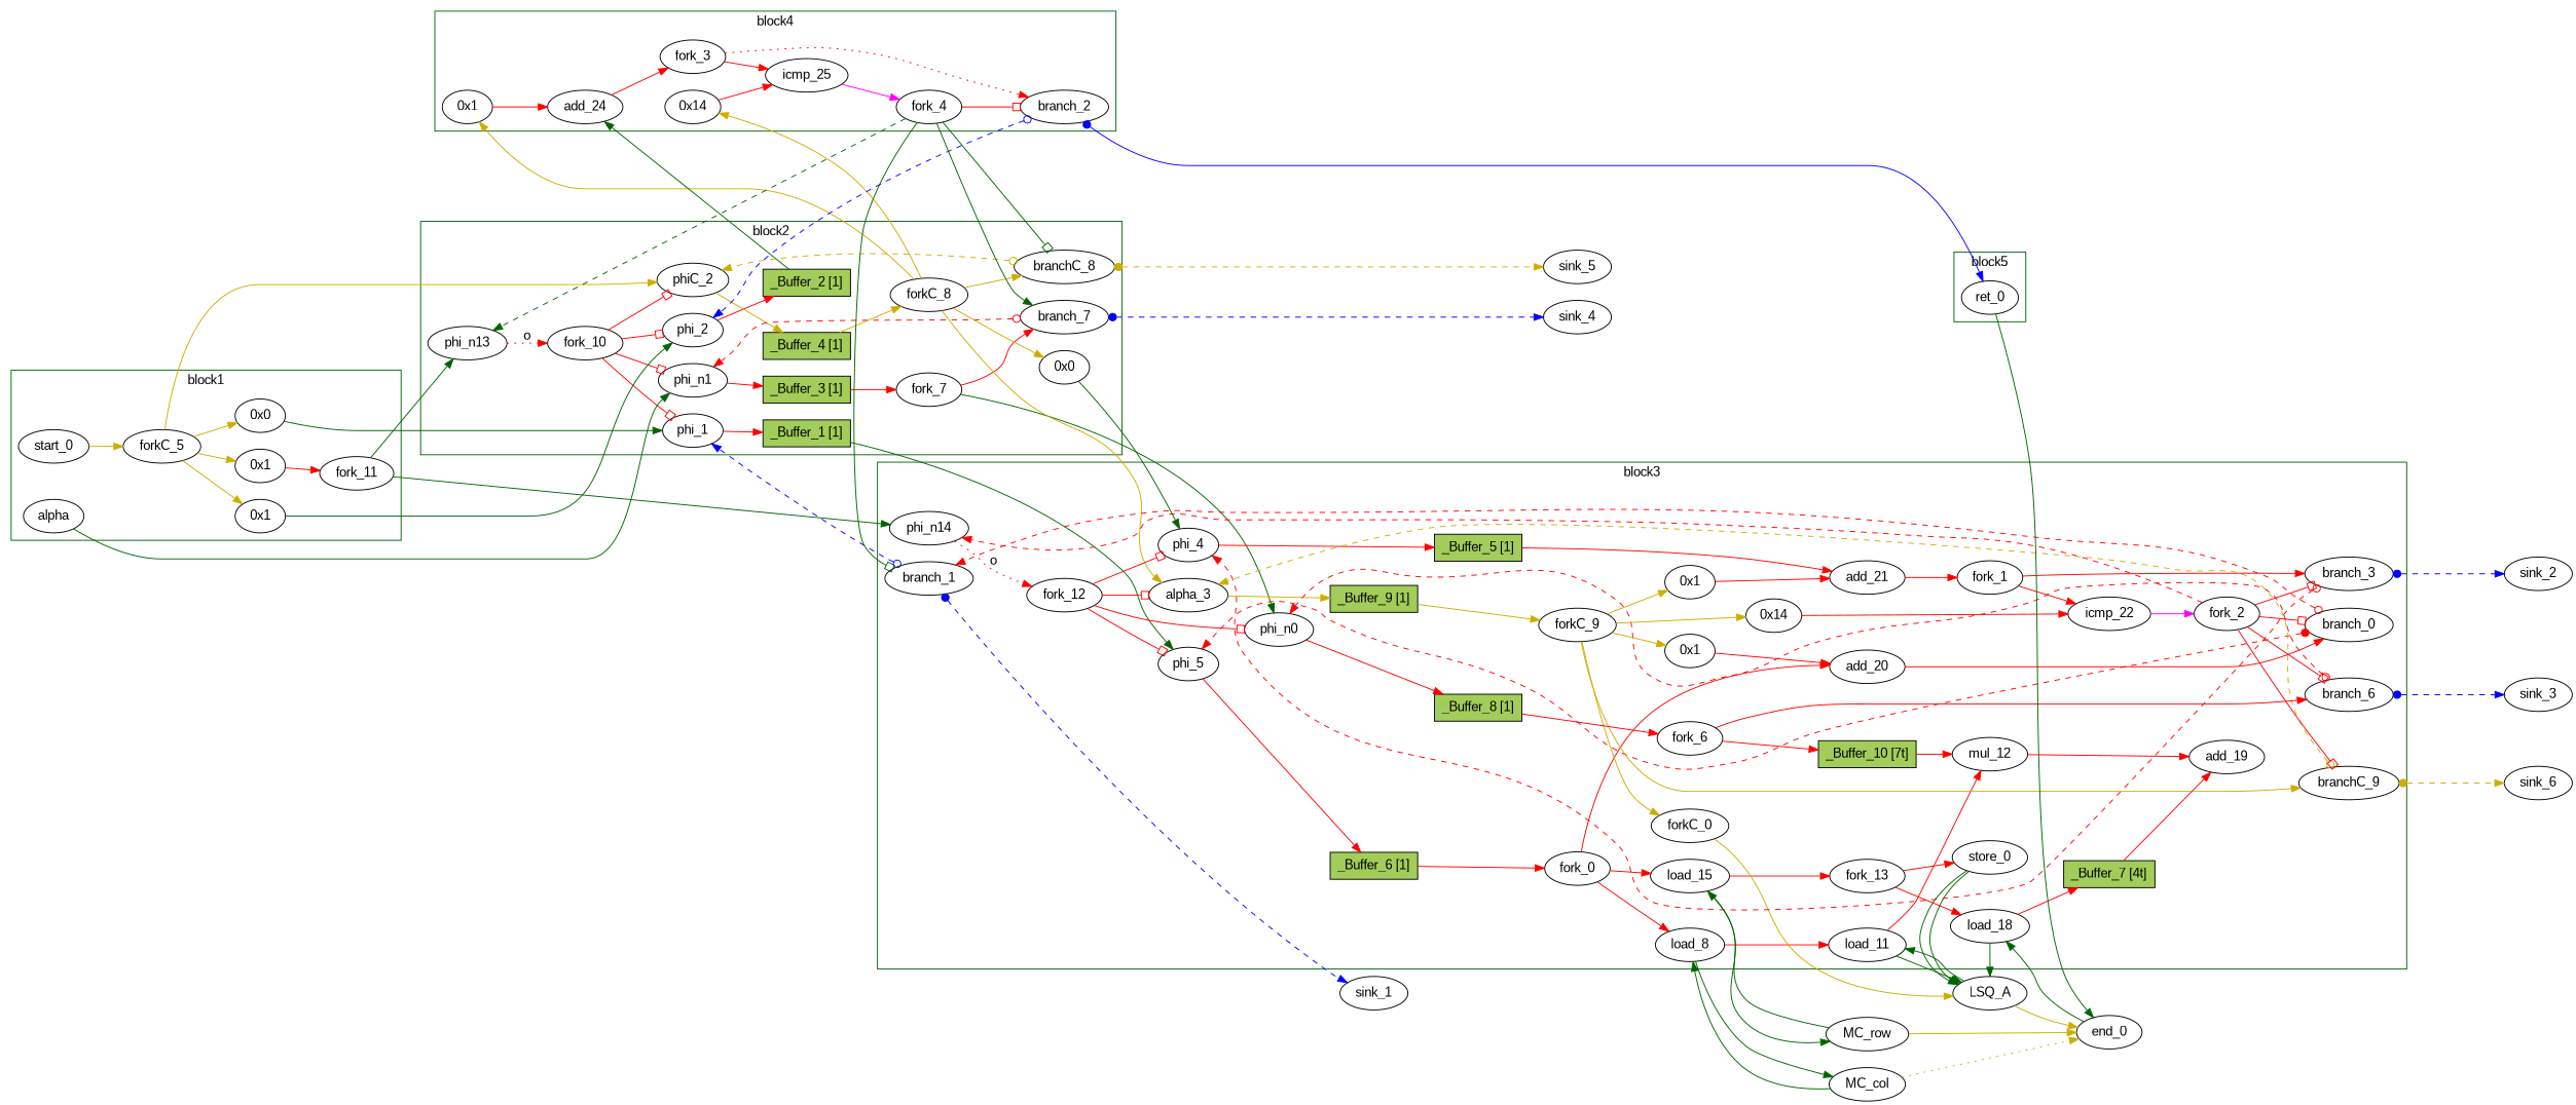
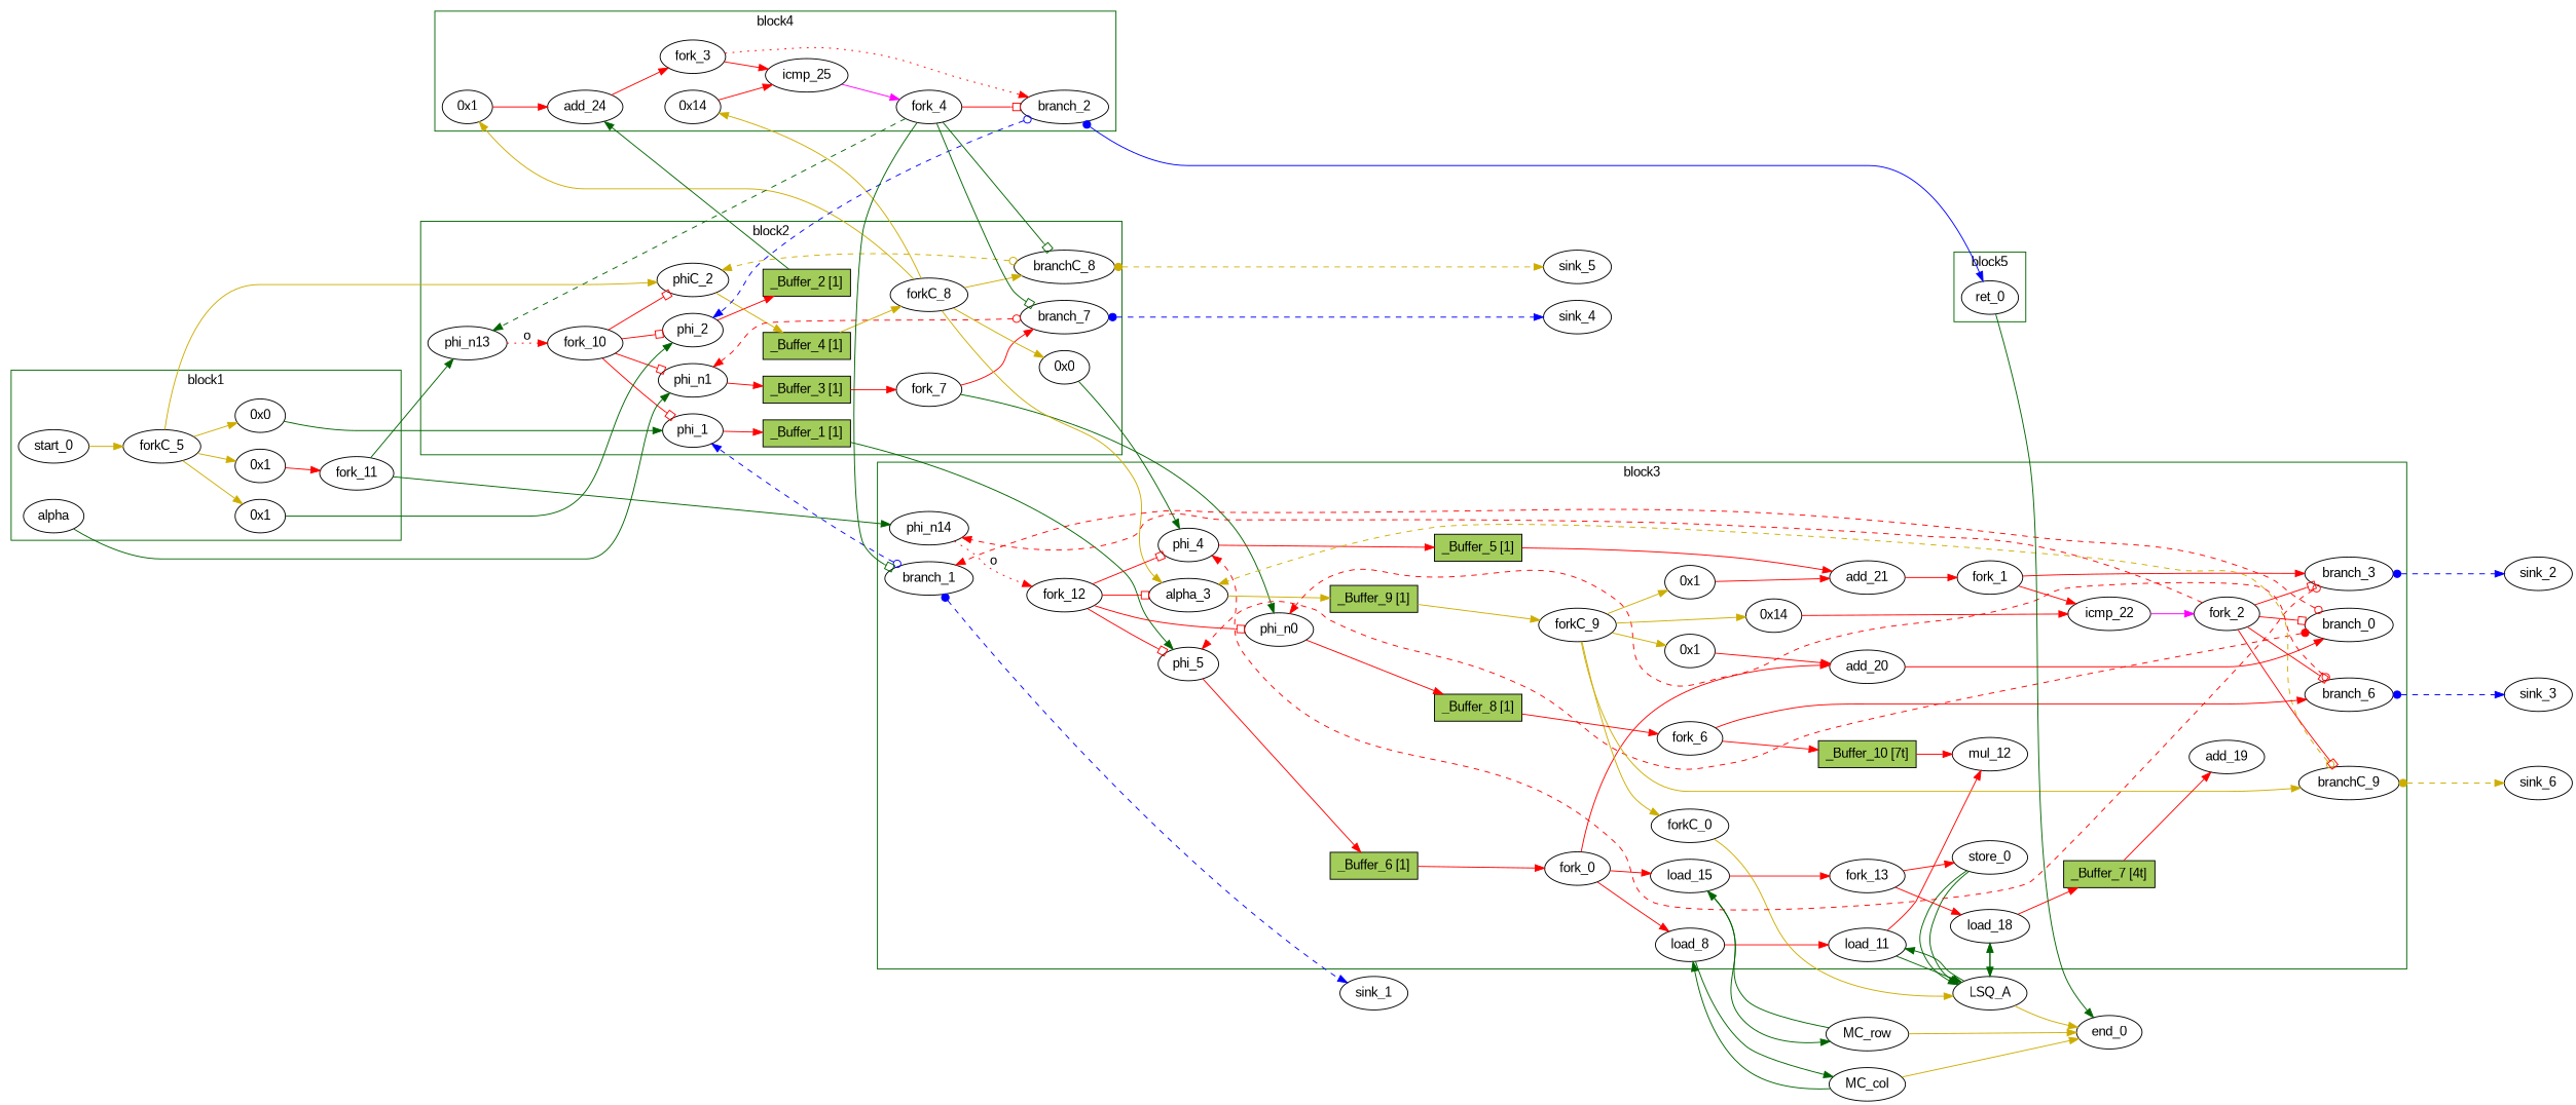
  digraph {
    fontname="Liberation Sans"
    rankdir=LR
    node [bbID=3 fontname="Liberation Sans" in="in1:32" out="out1:32" shape=oval type=Fork]
    edge [arrowhead=normal color=red fontname="Liberation Sans" from=out1 to=in1]
    phi_1 [bbID=2 delay=0.366 in="in1?:1 in2:32 in3:32" type=Mux]
    phi_2 [bbID=2 delay=0.366 in="in1?:1 in2:32 in3:32" type=Mux]
    n3 [bbID=2 label="0x0" type=Constant value="0x0"]
    phi_n1 [bbID=2 delay=0.366 in="in1?:1 in2:32 in3:32" type=Mux]
    phiC_2 [bbID=2 delay=0.166 in="in1?:1 in2:0 in3:0" out="out1:0" type=Mux]
    phi_n13 [bbID=2 delay=0.366 in="in1:32 in2:32*i" type=Merge]
    branch_7 [bbID=2 in="in1:32 in2?:1*i" out="out1+:32 out2-:32" type=Branch]
    branchC_8 [bbID=2 in="in1:0 in2?:1*i" out="out1+:0 out2-:0" type=Branch]
    fork_7 [bbID=2 out="out1:32 out2:32"]
    forkC_8 [bbID=2 in="in1:0" out="out1:0 out2:0 out3:0 out4:0 out5:0"]
    fork_10 [bbID=2 out="out1:32 out2:32 out3:32 out4:32"]
    n12 [bbID=2 fillcolor=darkolivegreen3 height=0.4 label="_Buffer_1 [1]" shape=box slots=1 style=filled transparent=false type=Buffer]
    n13 [bbID=2 fillcolor=darkolivegreen3 height=0.4 label="_Buffer_2 [1]" shape=box slots=1 style=filled transparent=false type=Buffer]
    n14 [bbID=2 fillcolor=darkolivegreen3 height=0.4 label="_Buffer_3 [1]" shape=box slots=1 style=filled transparent=false type=Buffer]
    n15 [bbID=2 fillcolor=darkolivegreen3 height=0.4 in="in1:0" label="_Buffer_4 [1]" out="out1:0" shape=box slots=1 style=filled transparent=false type=Buffer]
    alpha [bbID=1 type=Entry]
    n17 [bbID=1 label="0x0" type=Constant value="0x0"]
    n18 [bbID=1 label="0x1" type=Constant value="0x1"]
    start_0 [bbID=1 in="in1:0" out="out1:0" type=Entry]
    n20 [bbID=1 label="0x1" type=Constant value="0x1"]
    forkC_5 [bbID=1 in="in1:0" out="out1:0 out2:0 out3:0 out4:0"]
    fork_11 [bbID=1 out="out1:32 out2:32"]
    phi_4 [delay=0.366 in="in1?:1 in2:32 in3:32" type=Mux]
    phi_5 [delay=0.366 in="in1?:1 in2:32 in3:32" type=Mux]
    load_8 [in="in1:32 in2:32" latency=2 offset=0 op=mc_load_op out="out1:32 out2:32" portID=0 retimingDiff=2 type=Operator]
    load_11 [in="in1:32 in2:32" latency=5 offset=0 op=lsq_load_op out="out1:32 out2:32" portID=0 retimingDiff=5 type=Operator]
    mul_12 [in="in1:32 in2:32" latency=4 op=mul_op retimingDiff=4 type=Operator]
    load_15 [in="in1:32 in2:32" latency=2 offset=0 op=mc_load_op out="out1:32 out2:32" portID=0 retimingDiff=2 type=Operator]
    load_18 [in="in1:32 in2:32" latency=5 offset=0 op=lsq_load_op out="out1:32 out2:32" portID=1 retimingDiff=5 type=Operator]
    add_19 [delay=1.693 in="in1:32 in2:32" op=add_op retimingDiff=12 type=Operator]
    store_0 [in="in1:32 in2:32" offset=2 op=lsq_store_op out="out1:32 out2:32" portID=0 type=Operator]
    n32 [label="0x1" retimingDiff=1 type=Constant value="0x1"]
    add_20 [delay=1.693 in="in1:32 in2:32" op=add_op retimingDiff=1 type=Operator]
    n34 [label="0x1" retimingDiff=1 type=Constant value="0x1"]
    add_21 [delay=1.693 in="in1:32 in2:32" op=add_op retimingDiff=1 type=Operator]
    n36 [label="0x14" retimingDiff=1 type=Constant value="0x14"]
    icmp_22 [delay=1.53 in="in1:32 in2:32" op=icmp_ult_op out="out1:1" retimingDiff=1 type=Operator]
    forkC_0 [in="in1:0" out="out1:0" retimingDiff=1]
    phi_n0 [delay=0.366 in="in1?:1 in2:32 in3:32" type=Mux]
    n40 [delay=0.166 in="in1?:1 in2:0 in3:0" label=alpha_3 out="out1:0" type=Mux]
    branch_0 [in="in1:32 in2?:1" out="out1+:32 out2-:32" retimingDiff=1 type=Branch]
    branch_1 [in="in1:32 in2?:1*i" out="out1+:32 out2-:32" type=Branch]
    branch_3 [in="in1:32 in2?:1*i" out="out1+:32 out2-:32" retimingDiff=1 type=Branch]
    phi_n14 [delay=0.366 in="in1:32 in2:32*i" type=Merge]
    branch_6 [in="in1:32 in2?:1*i" out="out1+:32 out2-:32" retimingDiff=1 type=Branch]
    branchC_9 [in="in1:0 in2?:1*i" out="out1+:0 out2-:0" retimingDiff=1 type=Branch]
    fork_0 [out="out1:32 out2:32 out3:32" retimingDiff=1]
    fork_1 [out="out1:32 out2:32" retimingDiff=1]
    fork_2 [out="out1:32 out2:32 out3:32 out4:32 out5:32" retimingDiff=1]
    fork_6 [out="out1:32 out2:32" retimingDiff=1]
    forkC_9 [in="in1:0" out="out1:0 out2:0 out3:0 out4:0 out5:0" retimingDiff=1]
    fork_12 [out="out1:32 out2:32 out3:32 out4:32"]
    fork_13 [out="out1:32 out2:32" retimingDiff=3]
    n54 [fillcolor=darkolivegreen3 height=0.4 label="_Buffer_5 [1]" shape=box slots=1 style=filled transparent=false type=Buffer]
    n55 [fillcolor=darkolivegreen3 height=0.4 label="_Buffer_6 [1]" shape=box slots=1 style=filled transparent=false type=Buffer]
    n56 [fillcolor=darkolivegreen3 height=0.4 label="_Buffer_7 [4t]" shape=box slots=4 style=filled transparent=true type=Buffer]
    n57 [fillcolor=darkolivegreen3 height=0.4 label="_Buffer_8 [1]" shape=box slots=1 style=filled transparent=false type=Buffer]
    n58 [fillcolor=darkolivegreen3 height=0.4 in="in1:0" label="_Buffer_9 [1]" out="out1:0" shape=box slots=1 style=filled transparent=false type=Buffer]
    n59 [fillcolor=darkolivegreen3 height=0.4 label="_Buffer_10 [7t]" shape=box slots=7 style=filled transparent=true type=Buffer]
    n60 [bbID=4 label="0x1" type=Constant value="0x1"]
    add_24 [bbID=4 delay=1.693 in="in1:32 in2:32" op=add_op type=Operator]
    n62 [bbID=4 label="0x14" type=Constant value="0x14"]
    icmp_25 [bbID=4 delay=1.53 in="in1:32 in2:32" op=icmp_ult_op out="out1:1" type=Operator]
    branch_2 [bbID=4 in="in1:32 in2?:1*i" out="out1+:32 out2-:32" type=Branch]
    fork_3 [bbID=4 out="out1:32 out2:32"]
    fork_4 [bbID=4 out="out1:32 out2:32 out3:32 out4:32 out5:32"]
    ret_0 [bbID=5 op=ret_op type=Operator]
    sink_4 [bbID=0 type=Sink out=""]
    sink_5 [bbID=0 in="in1:0" type=Sink out=""]
    MC_col [bbID=0 bbcount=0 in="in1:32*l0a" ldcount=1 memory=col out="out1:32*l0d out2:0*e" stcount=0 type=MC shape=""]
    LSQ_A [bbID=0 bbcount=1 fifoDepth=16 in="in1:0*c0 in2:32*l0a in3:32*l1a in4:32*s0a in5:32*s0d" ldcount=2 loadOffsets="{{0;0;0;0;0;0;0;0;0;0;0;0;0;0;0;0}}" loadPorts="{{0;1;0;0;0;0;0;0;0;0;0;0;0;0;0;0}}" memory=A numLoads="{2}" numStores="{1}" out="out1:32*l0d out2:32*l1d out3:0*e" stcount=1 storeOffsets="{{2;0;0;0;0;0;0;0;0;0;0;0;0;0;0;0}}" storePorts="{{0;0;0;0;0;0;0;0;0;0;0;0;0;0;0;0}}" type=LSQ shape=""]
    MC_row [bbID=0 bbcount=0 in="in1:32*l0a" ldcount=1 memory=row out="out1:32*l0d out2:0*e" stcount=0 type=MC shape=""]
    sink_1 [bbID=0 type=Sink out=""]
    sink_2 [bbID=0 type=Sink out=""]
    sink_3 [bbID=0 type=Sink out=""]
    sink_6 [bbID=0 in="in1:0" type=Sink out=""]
    end_0 [bbID=0 in="in1:0*e in2:0*e in3:0*e in4:32" type=Exit]
    subgraph cluster_1 {
      color=darkgreen
      label=block2
      phi_1
      phi_2
      n3
      phi_n1
      phiC_2
      phi_n13
      branch_7
      branchC_8
      fork_7
      forkC_8
      fork_10
      n12
      n13
      n14
      n15
    }
    subgraph cluster_2 {
      color=darkgreen
      label=block1
      alpha
      n17
      n18
      start_0
      n20
      forkC_5
      fork_11
    }
    subgraph cluster_3 {
      color=darkgreen
      label=block3
      phi_4
      phi_5
      load_8
      load_11
      mul_12
      load_15
      load_18
      add_19
      store_0
      n32
      add_20
      n34
      add_21
      n36
      icmp_22
      forkC_0
      phi_n0
      n40
      branch_0
      branch_1
      branch_3
      phi_n14
      branch_6
      branchC_9
      fork_0
      fork_1
      fork_2
      fork_6
      forkC_9
      fork_12
      fork_13
      n54
      n55
      n56
      n57
      n58
      n59
    }
    subgraph cluster_4 {
      color=darkgreen
      label=block4
      n60
      add_24
      n62
      icmp_25
      branch_2
      fork_3
      fork_4
    }
    subgraph cluster_5 {
      color=darkgreen
      label=block5
      ret_0
    }
    phi_1 -> n12
    phi_2 -> n13
    n3 -> phi_4 [color=darkgreen to=in3]
    phi_n1 -> n14
    phiC_2 -> n15 [color=gold3]
    phi_n13 -> fork_10 [label=o slots=1 style=dotted transparent=true]
    branch_7 -> phi_n1 [arrowtail=odot constraint=false dir=both from=out2 minlen=3 style=dashed to=in2]
    branch_7 -> sink_4 [arrowtail=dot color=blue dir=both minlen=3 style=dashed]
    branchC_8 -> phiC_2 [arrowtail=odot color=gold3 constraint=false dir=both from=out2 minlen=3 style=dashed to=in2]
    branchC_8 -> sink_5 [arrowtail=dot color=gold3 dir=both minlen=3 style=dashed]
    fork_7 -> branch_7 [from=out2]
    fork_7 -> phi_n0 [color=darkgreen to=in3]
    forkC_8 -> n3 [color=gold3]
    forkC_8 -> branchC_8 [color=gold3 from=out2]
    forkC_8 -> n40 [color=gold3 from=out3 to=in3]
    forkC_8 -> n60 [color=gold3 from=out4]
    forkC_8 -> n62 [color=gold3 from=out5]
    fork_10 -> phi_1 [arrowhead=obox]
    fork_10 -> phi_2 [arrowhead=obox from=out2]
    fork_10 -> phi_n1 [arrowhead=obox from=out3]
    fork_10 -> phiC_2 [arrowhead=obox from=out4]
    n12 -> phi_5 [color=darkgreen to=in3]
    n13 -> add_24 [color=darkgreen]
    n14 -> fork_7
    n15 -> forkC_8 [color=gold3]
    alpha -> phi_n1 [color=darkgreen to=in3]
    n17 -> phi_1 [color=darkgreen to=in3]
    n18 -> phi_2 [color=darkgreen to=in3]
    start_0 -> forkC_5 [color=gold3]
    n20 -> fork_11
    forkC_5 -> phiC_2 [color=gold3 from=out3 to=in3]
    forkC_5 -> n17 [color=gold3]
    forkC_5 -> n18 [color=gold3 from=out2]
    forkC_5 -> n20 [color=gold3 from=out4]
    fork_11 -> phi_n13 [color=darkgreen]
    fork_11 -> phi_n14 [color=darkgreen from=out2]
    phi_4 -> n54
    phi_5 -> n55
    load_8 -> load_11 [to=in2]
    load_8 -> MC_col [color=darkgreen from=out2]
    load_11 -> mul_12
    load_11 -> LSQ_A [color=darkgreen from=out2 to=in2]
-   mul_12 -> add_19 [to=in2]
    load_15 -> fork_13
    load_15 -> MC_row [color=darkgreen from=out2]
    load_18 -> n56
    load_18 -> LSQ_A [color=darkgreen from=out2 to=in3]
    store_0 -> LSQ_A [color=darkgreen from=out2 to=in4]
    store_0 -> LSQ_A [color=darkgreen to=in5]
    n32 -> add_20 [to=in2]
    add_20 -> branch_0
    n34 -> add_21 [to=in2]
    add_21 -> fork_1
    n36 -> icmp_22 [to=in2]
    icmp_22 -> fork_2 [color=magenta]
    forkC_0 -> LSQ_A [color=gold3]
    phi_n0 -> n57
    n40 -> n58 [color=gold3]
    branch_0 -> phi_5 [arrowtail=dot constraint=false dir=both minlen=3 style=dashed to=in2]
    branch_0 -> branch_1 [arrowtail=odot constraint=false dir=both from=out2 minlen=3 style=dashed]
    branch_1 -> phi_1 [arrowtail=odot color=blue dir=both from=out2 minlen=3 style=dashed to=in2]
    branch_1 -> sink_1 [arrowtail=dot color=blue dir=both minlen=3 style=dashed]
    branch_3 -> phi_4 [arrowtail=odot constraint=false dir=both from=out2 minlen=3 style=dashed to=in2]
    branch_3 -> sink_2 [arrowtail=dot color=blue dir=both minlen=3 style=dashed]
    phi_n14 -> fork_12 [label=o slots=1 style=dotted transparent=true]
    branch_6 -> phi_n0 [arrowtail=odot constraint=false dir=both from=out2 minlen=3 style=dashed to=in2]
    branch_6 -> sink_3 [arrowtail=dot color=blue dir=both minlen=3 style=dashed]
    branchC_9 -> n40 [arrowtail=odot color=gold3 constraint=false dir=both from=out2 minlen=3 style=dashed to=in2]
    branchC_9 -> sink_6 [arrowtail=dot color=gold3 dir=both minlen=3 style=dashed]
    fork_0 -> load_8 [from=out2 to=in2]
    fork_0 -> load_15 [from=out3 to=in2]
    fork_0 -> add_20
    fork_1 -> icmp_22
    fork_1 -> branch_3 [from=out2]
    fork_2 -> branch_0 [arrowhead=obox to=in2]
    fork_2 -> branch_3 [arrowhead=obox from=out2 to=in2]
    fork_2 -> phi_n14 [constraint=false from=out3 minlen=3 style=dashed to=in2]
    fork_2 -> branch_6 [arrowhead=obox from=out4 to=in2]
    fork_2 -> branchC_9 [arrowhead=obox from=out5 to=in2]
    fork_6 -> branch_6 [from=out2]
    fork_6 -> n59
    forkC_9 -> n32 [color=gold3]
    forkC_9 -> n34 [color=gold3 from=out3]
    forkC_9 -> n36 [color=gold3 from=out4]
    forkC_9 -> forkC_0 [color=gold3 from=out5]
    forkC_9 -> branchC_9 [color=gold3 from=out2]
    fork_12 -> phi_4 [arrowhead=obox]
    fork_12 -> phi_5 [arrowhead=obox from=out2]
    fork_12 -> phi_n0 [arrowhead=obox from=out3]
    fork_12 -> n40 [arrowhead=obox from=out4]
    fork_13 -> load_18 [to=in2]
    fork_13 -> store_0 [from=out2 to=in2]
    n54 -> add_21
    n55 -> fork_0
    n56 -> add_19
    n57 -> fork_6
    n58 -> forkC_9 [color=gold3]
    n59 -> mul_12 [to=in2]
    n60 -> add_24 [to=in2]
    add_24 -> fork_3
    n62 -> icmp_25 [to=in2]
    icmp_25 -> fork_4 [color=magenta]
    branch_2 -> phi_2 [arrowtail=odot color=blue dir=both from=out2 minlen=3 style=dashed to=in2]
    branch_2 -> ret_0 [arrowtail=dot color=blue dir=both]
    fork_3 -> icmp_25
    fork_3 -> branch_2 [from=out2 style=dotted]
    fork_4 -> phi_n13 [color=darkgreen from=out2 minlen=3 style=dashed to=in2]
-   fork_4 -> branch_7 [color=darkgreen from=out4 to=in2]
+   fork_4 -> branch_7 [arrowhead=obox color=darkgreen from=out4 to=in2]
    fork_4 -> branchC_8 [arrowhead=obox color=darkgreen from=out5 to=in2]
    fork_4 -> branch_1 [arrowhead=obox color=darkgreen to=in2]
    fork_4 -> branch_2 [arrowhead=obox from=out3 to=in2]
    ret_0 -> end_0 [color=darkgreen to=in4]
    MC_col -> load_8 [color=darkgreen]
-   MC_col -> end_0 [color=gold3 from=out2 to=in2 style=dotted]
+   MC_col -> end_0 [color=gold3 from=out2 to=in2]
    LSQ_A -> load_11 [color=darkgreen]
-   end_0 -> load_18 [color=darkgreen from=out2]
+   LSQ_A -> load_18 [color=darkgreen from=out2]
    LSQ_A -> end_0 [color=gold3 from=out3]
    MC_row -> load_15 [color=darkgreen]
    MC_row -> end_0 [color=gold3 from=out2 to=in3]
  }
